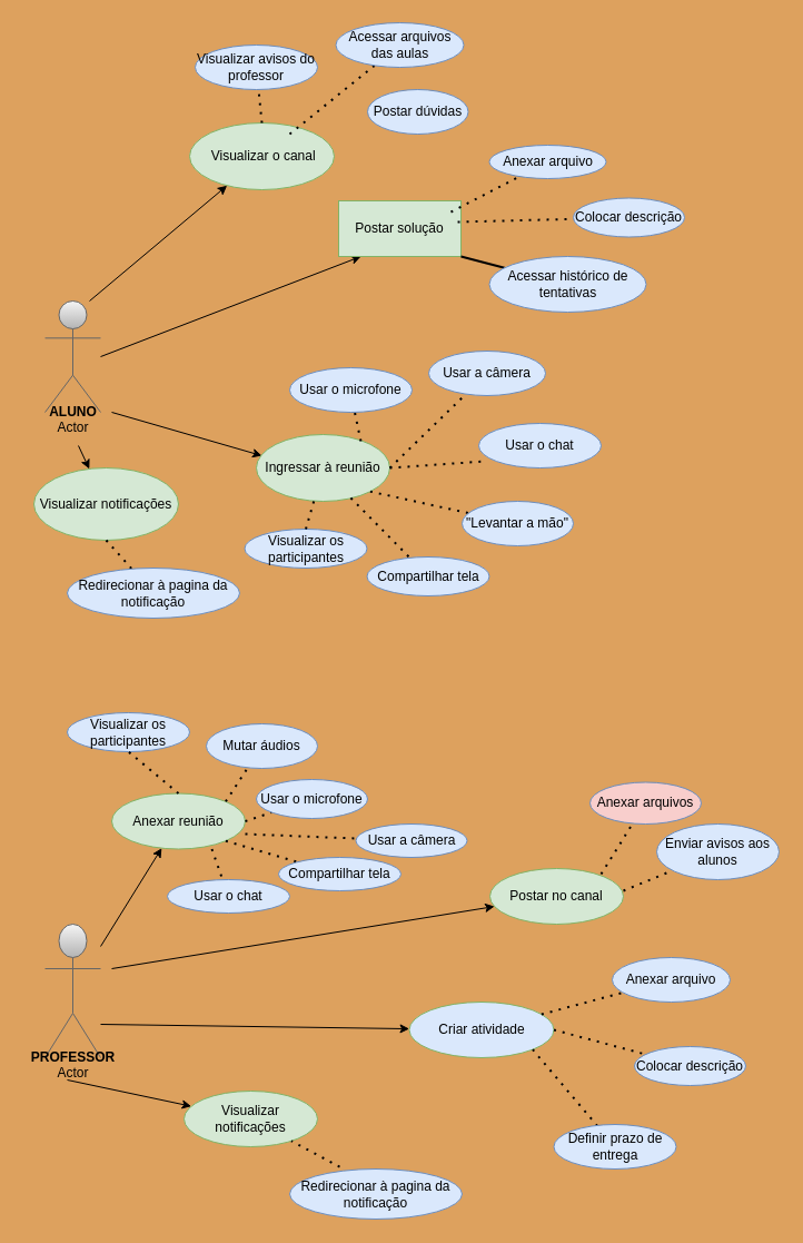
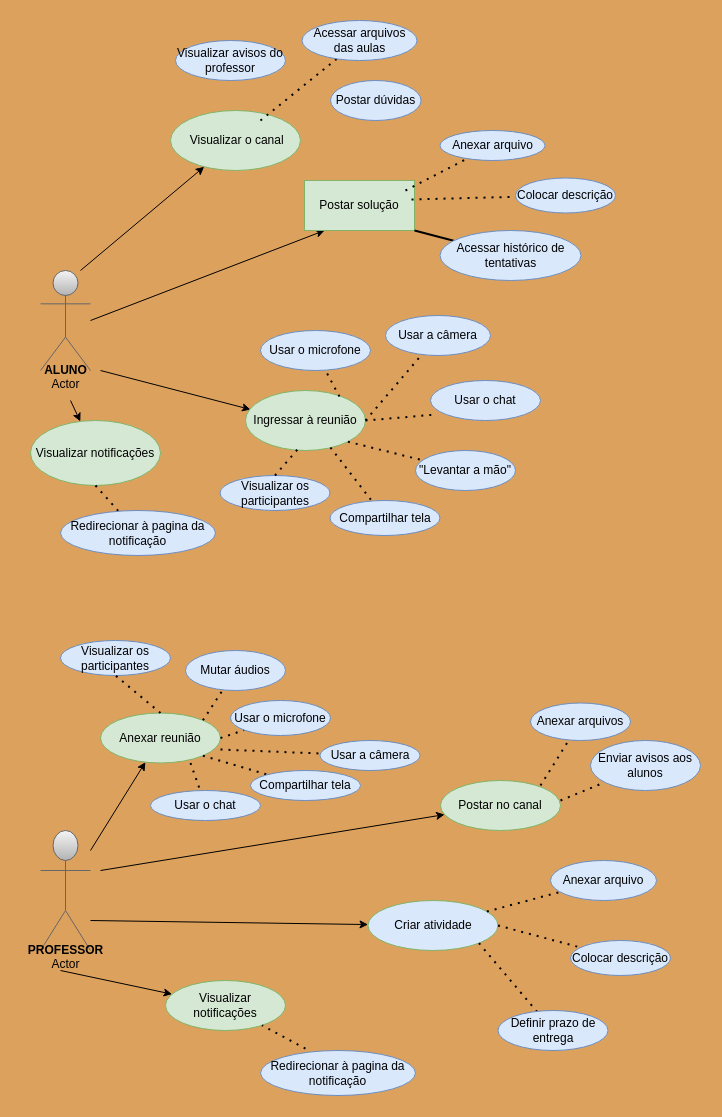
  <mxCell id="0" />
  <mxCell id="1" parent="0" />
  <mxCell id="2" value="Actor" style="shape=umlActor;verticalLabelPosition=bottom;verticalAlign=top;html=1;outlineConnect=0;fillColor=#f5f5f5;strokeColor=#666666;gradientColor=#b3b3b3;" parent="1" vertex="1"><mxGeometry x="40" y="830" width="50" height="120" as="geometry" /></mxCell>
  <mxCell id="3" value="Actor" style="shape=umlActor;verticalLabelPosition=bottom;verticalAlign=top;html=1;outlineConnect=0;fillColor=#f5f5f5;strokeColor=#666666;gradientColor=#b3b3b3;" parent="1" vertex="1"><mxGeometry x="40" y="270" width="50" height="100" as="geometry" /></mxCell>
  <mxCell id="4" value="" style="endArrow=classic;html=1;rounded=0;entryX=0.182;entryY=1;entryDx=0;entryDy=0;entryPerimeter=0;" parent="1" target="6" edge="1"><mxGeometry width="50" height="50" relative="1" as="geometry"><mxPoint x="90" y="320" as="sourcePoint" /><mxPoint x="140" y="270" as="targetPoint" /></mxGeometry></mxCell>
  <mxCell id="5" value="" style="endArrow=classic;html=1;rounded=0;entryX=0.042;entryY=0.317;entryDx=0;entryDy=0;entryPerimeter=0;" parent="1" target="7" edge="1"><mxGeometry width="50" height="50" relative="1" as="geometry"><mxPoint x="100" y="370" as="sourcePoint" /><mxPoint x="140" y="410" as="targetPoint" /></mxGeometry></mxCell>
  <mxCell id="6" value="Postar solução" style="whiteSpace=wrap;html=1;fillColor=#d5e8d4;strokeColor=#82b366;rounded=0;" parent="1" vertex="1"><mxGeometry x="304" y="180" width="110" height="50" as="geometry" /></mxCell>
- <mxCell id="7" value="Ingressar à reunião" style="ellipse;whiteSpace=wrap;html=1;fillColor=#d5e8d4;strokeColor=#82b366;" parent="1" vertex="1"><mxGeometry x="230" y="390" width="120" height="60" as="geometry" /></mxCell>
+ <mxCell id="7" value="Ingressar à reunião" style="ellipse;whiteSpace=wrap;html=1;fillColor=#d5e8d4;strokeColor=#82b366;" parent="1" vertex="1"><mxGeometry x="245" y="390" width="120" height="60" as="geometry" /></mxCell>
  <mxCell id="8" value="" style="endArrow=none;dashed=1;html=1;dashPattern=1 3;strokeWidth=2;rounded=0;exitX=0.918;exitY=0.2;exitDx=0;exitDy=0;exitPerimeter=0;" parent="1" source="6" target="9" edge="1"><mxGeometry width="50" height="50" relative="1" as="geometry"><mxPoint x="230" y="230" as="sourcePoint" /><mxPoint x="260" y="200" as="targetPoint" /></mxGeometry></mxCell>
  <mxCell id="9" value="Anexar arquivo" style="ellipse;whiteSpace=wrap;html=1;fillColor=#dae8fc;strokeColor=#6c8ebf;" parent="1" vertex="1"><mxGeometry x="439.5" y="130" width="105" height="30" as="geometry" /></mxCell>
  <mxCell id="10" value="" style="endArrow=classic;html=1;rounded=0;" parent="1" target="11" edge="1"><mxGeometry width="50" height="50" relative="1" as="geometry"><mxPoint x="90" y="850" as="sourcePoint" /><mxPoint x="140" y="800" as="targetPoint" /></mxGeometry></mxCell>
  <mxCell id="11" value="Anexar reunião" style="ellipse;whiteSpace=wrap;html=1;fillColor=#d5e8d4;strokeColor=#82b366;" parent="1" vertex="1"><mxGeometry x="100" y="712.5" width="120" height="50" as="geometry" /></mxCell>
  <mxCell id="12" value="" style="endArrow=classic;html=1;rounded=0;" parent="1" target="13" edge="1"><mxGeometry width="50" height="50" relative="1" as="geometry"><mxPoint x="90" y="920" as="sourcePoint" /><mxPoint x="140" y="980" as="targetPoint" /></mxGeometry></mxCell>
  <mxCell id="13" value="Criar atividade" style="ellipse;whiteSpace=wrap;html=1;fillColor=#dae8fc;strokeColor=#82b366;" parent="1" vertex="1"><mxGeometry x="367.5" y="900" width="130" height="50" as="geometry" /></mxCell>
  <mxCell id="14" value="" style="endArrow=none;dashed=1;html=1;dashPattern=1 3;strokeWidth=2;rounded=0;exitX=1;exitY=0;exitDx=0;exitDy=0;" parent="1" source="11" target="15" edge="1"><mxGeometry width="50" height="50" relative="1" as="geometry"><mxPoint x="250" y="780" as="sourcePoint" /><mxPoint x="300" y="730" as="targetPoint" /></mxGeometry></mxCell>
  <mxCell id="15" value="Mutar áudios" style="ellipse;whiteSpace=wrap;html=1;fillColor=#dae8fc;strokeColor=#6c8ebf;" parent="1" vertex="1"><mxGeometry x="185" y="650" width="100" height="40" as="geometry" /></mxCell>
  <mxCell id="16" value="" style="endArrow=none;dashed=1;html=1;dashPattern=1 3;strokeWidth=2;rounded=0;exitX=1;exitY=0.5;exitDx=0;exitDy=0;" parent="1" source="11" target="17" edge="1"><mxGeometry width="50" height="50" relative="1" as="geometry"><mxPoint x="270" y="800" as="sourcePoint" /><mxPoint x="310" y="780" as="targetPoint" /></mxGeometry></mxCell>
  <mxCell id="17" value="Usar o microfone" style="ellipse;whiteSpace=wrap;html=1;fillColor=#dae8fc;strokeColor=#6c8ebf;" parent="1" vertex="1"><mxGeometry x="230" y="700" width="100" height="35" as="geometry" /></mxCell>
  <mxCell id="18" value="" style="endArrow=none;dashed=1;html=1;dashPattern=1 3;strokeWidth=2;rounded=0;exitX=1;exitY=0.73;exitDx=0;exitDy=0;exitPerimeter=0;" parent="1" source="11" target="19" edge="1"><mxGeometry width="50" height="50" relative="1" as="geometry"><mxPoint x="260" y="810" as="sourcePoint" /><mxPoint x="350" y="810" as="targetPoint" /></mxGeometry></mxCell>
  <mxCell id="19" value="Usar a câmera" style="ellipse;whiteSpace=wrap;html=1;fillColor=#dae8fc;strokeColor=#6c8ebf;" parent="1" vertex="1"><mxGeometry x="319.5" y="740" width="100" height="30" as="geometry" /></mxCell>
  <mxCell id="20" value="" style="endArrow=none;dashed=1;html=1;dashPattern=1 3;strokeWidth=2;rounded=0;exitX=1;exitY=1;exitDx=0;exitDy=0;" parent="1" source="11" target="21" edge="1"><mxGeometry width="50" height="50" relative="1" as="geometry"><mxPoint x="260" y="810" as="sourcePoint" /><mxPoint x="330" y="840" as="targetPoint" /></mxGeometry></mxCell>
  <mxCell id="21" value="Compartilhar tela" style="ellipse;whiteSpace=wrap;html=1;fillColor=#dae8fc;strokeColor=#6c8ebf;" parent="1" vertex="1"><mxGeometry x="250" y="770" width="110" height="30" as="geometry" /></mxCell>
  <mxCell id="22" value="" style="endArrow=none;dashed=1;html=1;dashPattern=1 3;strokeWidth=2;rounded=0;exitX=0.75;exitY=1;exitDx=0;exitDy=0;exitPerimeter=0;" parent="1" source="11" target="23" edge="1"><mxGeometry width="50" height="50" relative="1" as="geometry"><mxPoint x="290" y="860" as="sourcePoint" /><mxPoint x="250" y="810" as="targetPoint" /></mxGeometry></mxCell>
  <mxCell id="23" value="Usar o chat" style="ellipse;whiteSpace=wrap;html=1;fillColor=#dae8fc;strokeColor=#6c8ebf;" parent="1" vertex="1"><mxGeometry x="150" y="790" width="110" height="30" as="geometry" /></mxCell>
  <mxCell id="24" value="" style="endArrow=none;dashed=1;html=1;dashPattern=1 3;strokeWidth=2;rounded=0;exitX=1;exitY=0.5;exitDx=0;exitDy=0;" parent="1" target="25" edge="1" source="13"><mxGeometry width="50" height="50" relative="1" as="geometry"><mxPoint x="440" y="1020" as="sourcePoint" /><mxPoint x="320" y="1010" as="targetPoint" /></mxGeometry></mxCell>
  <mxCell id="25" value="Colocar descrição" style="ellipse;whiteSpace=wrap;html=1;fillColor=#dae8fc;strokeColor=#6c8ebf;" parent="1" vertex="1"><mxGeometry x="570" y="940" width="100" height="35" as="geometry" /></mxCell>
  <mxCell id="26" value="" style="endArrow=none;dashed=1;html=1;dashPattern=1 3;strokeWidth=2;rounded=0;" parent="1" source="13" target="27" edge="1"><mxGeometry width="50" height="50" relative="1" as="geometry"><mxPoint x="320" y="1040" as="sourcePoint" /><mxPoint x="270" y="1020" as="targetPoint" /></mxGeometry></mxCell>
  <mxCell id="27" value="Anexar arquivo" style="ellipse;whiteSpace=wrap;html=1;fillColor=#dae8fc;strokeColor=#6c8ebf;" parent="1" vertex="1"><mxGeometry x="550" y="860" width="106" height="40" as="geometry" /></mxCell>
  <mxCell id="28" value="" style="endArrow=none;dashed=1;html=1;dashPattern=1 3;strokeWidth=2;rounded=0;exitX=1;exitY=1;exitDx=0;exitDy=0;" parent="1" source="13" target="29" edge="1"><mxGeometry width="50" height="50" relative="1" as="geometry"><mxPoint x="260" y="1060" as="sourcePoint" /><mxPoint x="250" y="1030" as="targetPoint" /></mxGeometry></mxCell>
  <mxCell id="29" value="Definir prazo de entrega" style="ellipse;whiteSpace=wrap;html=1;fillColor=#dae8fc;strokeColor=#6c8ebf;" parent="1" vertex="1"><mxGeometry x="497.5" y="1010" width="110" height="40" as="geometry" /></mxCell>
  <mxCell id="30" value="" style="endArrow=none;dashed=1;html=1;dashPattern=1 3;strokeWidth=2;rounded=0;exitX=0.783;exitY=0.1;exitDx=0;exitDy=0;exitPerimeter=0;" parent="1" source="7" target="31" edge="1"><mxGeometry width="50" height="50" relative="1" as="geometry"><mxPoint x="244" y="400" as="sourcePoint" /><mxPoint x="280" y="370" as="targetPoint" /></mxGeometry></mxCell>
  <mxCell id="31" value="Usar o microfone" style="ellipse;whiteSpace=wrap;html=1;fillColor=#dae8fc;strokeColor=#6c8ebf;" parent="1" vertex="1"><mxGeometry x="260" y="330" width="110" height="40" as="geometry" /></mxCell>
  <mxCell id="32" value="" style="endArrow=none;dashed=1;html=1;dashPattern=1 3;strokeWidth=2;rounded=0;exitX=1;exitY=0.5;exitDx=0;exitDy=0;" parent="1" source="7" target="33" edge="1"><mxGeometry width="50" height="50" relative="1" as="geometry"><mxPoint x="260" y="420" as="sourcePoint" /><mxPoint x="300" y="410" as="targetPoint" /></mxGeometry></mxCell>
  <mxCell id="33" value="Usar a câmera" style="ellipse;whiteSpace=wrap;html=1;fillColor=#dae8fc;strokeColor=#6c8ebf;" parent="1" vertex="1"><mxGeometry x="385" y="315" width="105" height="40" as="geometry" /></mxCell>
  <mxCell id="34" value="" style="endArrow=none;dashed=1;html=1;dashPattern=1 3;strokeWidth=2;rounded=0;entryX=0.055;entryY=0.85;entryDx=0;entryDy=0;entryPerimeter=0;exitX=1;exitY=0.5;exitDx=0;exitDy=0;" parent="1" source="7" target="35" edge="1"><mxGeometry width="50" height="50" relative="1" as="geometry"><mxPoint x="250" y="440" as="sourcePoint" /><mxPoint x="310" y="440" as="targetPoint" /></mxGeometry></mxCell>
  <mxCell id="35" value="Usar o chat" style="ellipse;whiteSpace=wrap;html=1;fillColor=#dae8fc;strokeColor=#6c8ebf;" parent="1" vertex="1"><mxGeometry x="430" y="380" width="110" height="40" as="geometry" /></mxCell>
  <mxCell id="36" value="" style="endArrow=none;dashed=1;html=1;dashPattern=1 3;strokeWidth=2;rounded=0;exitX=0.973;exitY=0.38;exitDx=0;exitDy=0;exitPerimeter=0;" parent="1" source="6" target="37" edge="1"><mxGeometry width="50" height="50" relative="1" as="geometry"><mxPoint x="260" y="240" as="sourcePoint" /><mxPoint x="320" y="230" as="targetPoint" /></mxGeometry></mxCell>
  <mxCell id="37" value="Colocar descrição" style="ellipse;whiteSpace=wrap;html=1;fillColor=#dae8fc;strokeColor=#6c8ebf;" parent="1" vertex="1"><mxGeometry x="515" y="177.5" width="100" height="35" as="geometry" /></mxCell>
  <mxCell id="38" value="" style="endArrow=none;dashed=0;html=1;dashPattern=1 3;strokeWidth=2;rounded=0;exitX=1;exitY=1;exitDx=0;exitDy=0;" parent="1" source="6" target="39" edge="1"><mxGeometry width="50" height="50" relative="1" as="geometry"><mxPoint x="250" y="260" as="sourcePoint" /><mxPoint x="310" y="260" as="targetPoint" /></mxGeometry></mxCell>
  <mxCell id="39" value="Acessar histórico de tentativas" style="ellipse;whiteSpace=wrap;html=1;fillColor=#dae8fc;strokeColor=#6c8ebf;" parent="1" vertex="1"><mxGeometry x="439.5" y="230" width="141" height="50" as="geometry" /></mxCell>
  <mxCell id="40" value="" style="endArrow=none;dashed=1;html=1;dashPattern=1 3;strokeWidth=2;rounded=0;exitX=1;exitY=1;exitDx=0;exitDy=0;" parent="1" source="7" target="41" edge="1"><mxGeometry width="50" height="50" relative="1" as="geometry"><mxPoint x="235" y="445" as="sourcePoint" /><mxPoint x="300" y="460" as="targetPoint" /></mxGeometry></mxCell>
  <mxCell id="41" value="&quot;Levantar a mão&quot;" style="ellipse;whiteSpace=wrap;html=1;fillColor=#dae8fc;strokeColor=#6c8ebf;" parent="1" vertex="1"><mxGeometry x="415" y="450" width="100" height="40" as="geometry" /></mxCell>
  <mxCell id="42" value="" style="endArrow=none;dashed=1;html=1;dashPattern=1 3;strokeWidth=2;rounded=0;exitX=0.708;exitY=0.95;exitDx=0;exitDy=0;exitPerimeter=0;" parent="1" source="7" target="43" edge="1"><mxGeometry width="50" height="50" relative="1" as="geometry"><mxPoint x="230" y="490" as="sourcePoint" /><mxPoint x="235" y="440" as="targetPoint" /></mxGeometry></mxCell>
  <mxCell id="43" value="Compartilhar tela" style="ellipse;whiteSpace=wrap;html=1;fillColor=#dae8fc;strokeColor=#6c8ebf;" parent="1" vertex="1"><mxGeometry x="329.5" y="500" width="110" height="35" as="geometry" /></mxCell>
  <mxCell id="44" value="" style="endArrow=classic;html=1;rounded=0;" parent="1" target="45" edge="1"><mxGeometry width="50" height="50" relative="1" as="geometry"><mxPoint x="80" y="270" as="sourcePoint" /><mxPoint x="160" y="120" as="targetPoint" /></mxGeometry></mxCell>
  <mxCell id="45" value="&lt;div&gt;&amp;nbsp;Visualizar o canal&lt;/div&gt;" style="ellipse;whiteSpace=wrap;html=1;fillColor=#d5e8d4;strokeColor=#82b366;" parent="1" vertex="1"><mxGeometry x="170" y="110" width="130" height="60" as="geometry" /></mxCell>
  <mxCell id="46" value="" style="endArrow=none;dashed=1;html=1;dashPattern=1 3;strokeWidth=2;rounded=0;exitX=0.692;exitY=0.167;exitDx=0;exitDy=0;exitPerimeter=0;" parent="1" target="47" edge="1" source="45"><mxGeometry width="50" height="50" relative="1" as="geometry"><mxPoint x="230" y="70" as="sourcePoint" /><mxPoint x="280" y="40" as="targetPoint" /></mxGeometry></mxCell>
  <mxCell id="47" value="Acessar arquivos das aulas" style="ellipse;whiteSpace=wrap;html=1;fillColor=#dae8fc;strokeColor=#6c8ebf;" parent="1" vertex="1"><mxGeometry x="301.5" y="20" width="115" height="40" as="geometry" /></mxCell>
  <mxCell id="48" value="Postar dúvidas" style="ellipse;whiteSpace=wrap;html=1;fillColor=#dae8fc;strokeColor=#6c8ebf;" parent="1" vertex="1"><mxGeometry x="330" y="80" width="90.5" height="40" as="geometry" /></mxCell>
- <mxCell id="49" value="" style="endArrow=none;dashed=1;html=1;dashPattern=1 3;strokeWidth=2;rounded=0;exitX=0.5;exitY=0;exitDx=0;exitDy=0;" parent="1" target="50" edge="1" source="45"><mxGeometry width="50" height="50" relative="1" as="geometry"><mxPoint x="175" y="60" as="sourcePoint" /><mxPoint x="200" y="20" as="targetPoint" /></mxGeometry></mxCell>
  <mxCell id="50" value="Visualizar avisos do professor" style="ellipse;whiteSpace=wrap;html=1;fillColor=#dae8fc;strokeColor=#6c8ebf;" parent="1" vertex="1"><mxGeometry x="175" y="40" width="110" height="40" as="geometry" /></mxCell>
  <mxCell id="51" value="" style="endArrow=classic;html=1;rounded=0;" parent="1" target="58" edge="1"><mxGeometry width="50" height="50" relative="1" as="geometry"><mxPoint x="60" y="970" as="sourcePoint" /><mxPoint x="110" y="1050" as="targetPoint" /></mxGeometry></mxCell>
  <mxCell id="52" value="" style="endArrow=classic;html=1;rounded=0;" parent="1" target="53" edge="1"><mxGeometry width="50" height="50" relative="1" as="geometry"><mxPoint x="100" y="870" as="sourcePoint" /><mxPoint x="480" y="800" as="targetPoint" /></mxGeometry></mxCell>
  <mxCell id="53" value="Postar no canal" style="ellipse;whiteSpace=wrap;html=1;fillColor=#d5e8d4;strokeColor=#82b366;" parent="1" vertex="1"><mxGeometry x="440" y="780" width="120" height="50" as="geometry" /></mxCell>
  <mxCell id="54" value="" style="endArrow=none;dashed=1;html=1;dashPattern=1 3;strokeWidth=2;rounded=0;" parent="1" target="55" edge="1"><mxGeometry width="50" height="50" relative="1" as="geometry"><mxPoint x="540" y="785" as="sourcePoint" /><mxPoint x="570" y="740" as="targetPoint" /></mxGeometry></mxCell>
- <mxCell id="55" value="Anexar arquivos" style="ellipse;whiteSpace=wrap;html=1;fillColor=#f8cecc;strokeColor=#6c8ebf;" parent="1" vertex="1"><mxGeometry x="530" y="702.5" width="100" height="37.5" as="geometry" /></mxCell>
+ <mxCell id="55" value="Anexar arquivos" style="ellipse;whiteSpace=wrap;html=1;fillColor=#dae8fc;strokeColor=#6c8ebf;" parent="1" vertex="1"><mxGeometry x="530" y="702.5" width="100" height="37.5" as="geometry" /></mxCell>
  <mxCell id="56" value="" style="endArrow=none;dashed=1;html=1;dashPattern=1 3;strokeWidth=2;rounded=0;" parent="1" target="57" edge="1"><mxGeometry width="50" height="50" relative="1" as="geometry"><mxPoint x="560" y="800" as="sourcePoint" /><mxPoint x="600" y="770" as="targetPoint" /></mxGeometry></mxCell>
  <mxCell id="57" value="Enviar avisos aos alunos" style="ellipse;whiteSpace=wrap;html=1;fillColor=#dae8fc;strokeColor=#6c8ebf;" parent="1" vertex="1"><mxGeometry x="590" y="740" width="110" height="50" as="geometry" /></mxCell>
  <mxCell id="58" value="Visualizar notificações" style="ellipse;whiteSpace=wrap;html=1;fillColor=#d5e8d4;strokeColor=#82b366;" parent="1" vertex="1"><mxGeometry x="165" y="980" width="120" height="50" as="geometry" /></mxCell>
  <mxCell id="59" value="" style="endArrow=classic;html=1;rounded=0;" parent="1" target="60" edge="1"><mxGeometry width="50" height="50" relative="1" as="geometry"><mxPoint x="70" y="400" as="sourcePoint" /><mxPoint x="80" y="460" as="targetPoint" /></mxGeometry></mxCell>
  <mxCell id="60" value="Visualizar notificações" style="ellipse;whiteSpace=wrap;html=1;fillColor=#d5e8d4;strokeColor=#82b366;" parent="1" vertex="1"><mxGeometry x="30" y="420" width="130" height="65" as="geometry" /></mxCell>
  <mxCell id="61" value="&lt;b&gt;ALUNO&lt;/b&gt;" style="text;html=1;align=center;verticalAlign=middle;resizable=0;points=[];autosize=1;strokeColor=none;fillColor=none;" parent="1" vertex="1"><mxGeometry x="35" y="360" width="60" height="20" as="geometry" /></mxCell>
  <mxCell id="62" value="&lt;b&gt;PROFESSOR&lt;/b&gt;" style="text;html=1;align=center;verticalAlign=middle;resizable=0;points=[];autosize=1;strokeColor=none;fillColor=none;" parent="1" vertex="1"><mxGeometry x="20" y="940" width="90" height="20" as="geometry" /></mxCell>
  <mxCell id="63" value="Visualizar os participantes" style="ellipse;whiteSpace=wrap;html=1;fillColor=#dae8fc;strokeColor=#6c8ebf;" parent="1" vertex="1"><mxGeometry x="60" y="640" width="110" height="35" as="geometry" /></mxCell>
  <mxCell id="64" value="" style="endArrow=none;dashed=1;html=1;dashPattern=1 3;strokeWidth=2;rounded=0;exitX=0.5;exitY=0;exitDx=0;exitDy=0;entryX=0.5;entryY=1;entryDx=0;entryDy=0;" parent="1" source="11" target="63" edge="1"><mxGeometry width="50" height="50" relative="1" as="geometry"><mxPoint x="60" y="720" as="sourcePoint" /><mxPoint x="120" y="680" as="targetPoint" /></mxGeometry></mxCell>
  <mxCell id="65" value="Visualizar os participantes" style="ellipse;whiteSpace=wrap;html=1;fillColor=#dae8fc;strokeColor=#6c8ebf;" parent="1" vertex="1"><mxGeometry x="219.5" y="475" width="110" height="35" as="geometry" /></mxCell>
  <mxCell id="66" value="" style="endArrow=none;dashed=1;html=1;dashPattern=1 3;strokeWidth=2;rounded=0;entryX=0.433;entryY=0.983;entryDx=0;entryDy=0;entryPerimeter=0;exitX=0.5;exitY=0;exitDx=0;exitDy=0;" parent="1" source="65" target="7" edge="1"><mxGeometry width="50" height="50" relative="1" as="geometry"><mxPoint x="235" y="502.5" as="sourcePoint" /><mxPoint x="285" y="452.5" as="targetPoint" /></mxGeometry></mxCell>
  <mxCell id="67" value="" style="endArrow=none;dashed=1;html=1;dashPattern=1 3;strokeWidth=2;rounded=0;exitX=0.5;exitY=1;exitDx=0;exitDy=0;" parent="1" source="60" target="68" edge="1"><mxGeometry width="50" height="50" relative="1" as="geometry"><mxPoint x="80" y="530" as="sourcePoint" /><mxPoint x="60" y="500" as="targetPoint" /></mxGeometry></mxCell>
  <mxCell id="68" value="Redirecionar à pagina da notificação" style="ellipse;whiteSpace=wrap;html=1;fillColor=#dae8fc;strokeColor=#6c8ebf;" parent="1" vertex="1"><mxGeometry x="60" y="510" width="155" height="45" as="geometry" /></mxCell>
  <mxCell id="69" value="Redirecionar à pagina da notificação" style="ellipse;whiteSpace=wrap;html=1;fillColor=#dae8fc;strokeColor=#6c8ebf;" parent="1" vertex="1"><mxGeometry x="260" y="1050" width="155" height="45" as="geometry" /></mxCell>
  <mxCell id="70" value="" style="endArrow=none;dashed=1;html=1;dashPattern=1 3;strokeWidth=2;rounded=0;exitX=0.29;exitY=-0.044;exitDx=0;exitDy=0;exitPerimeter=0;" parent="1" source="69" target="58" edge="1"><mxGeometry width="50" height="50" relative="1" as="geometry"><mxPoint x="90" y="1120" as="sourcePoint" /><mxPoint x="140" y="1090" as="targetPoint" /></mxGeometry></mxCell>
